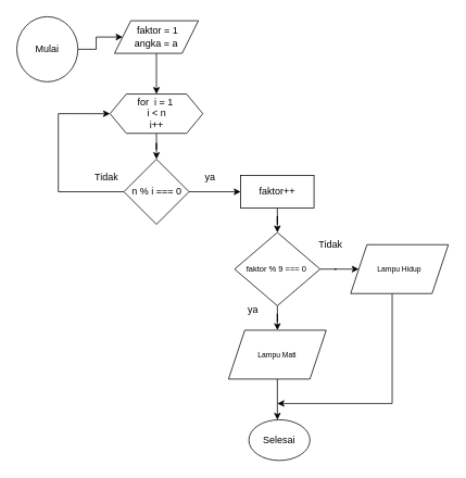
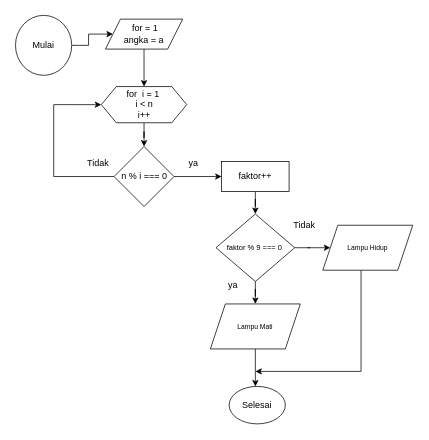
  <mxCell id="0" />
  <mxCell id="1" parent="0" />
  <mxCell id="2" value="" style="edgeStyle=orthogonalEdgeStyle;rounded=0;orthogonalLoop=1;jettySize=auto;html=1;" edge="1" parent="1" source="3" target="5"><mxGeometry relative="1" as="geometry" /></mxCell>
  <mxCell id="3" value="Mulai" style="ellipse;whiteSpace=wrap;html=1;" vertex="1" parent="1"><mxGeometry x="20" y="20" width="75" height="80" as="geometry" /></mxCell>
  <mxCell id="4" style="edgeStyle=orthogonalEdgeStyle;rounded=0;orthogonalLoop=1;jettySize=auto;html=1;exitX=0.5;exitY=1;exitDx=0;exitDy=0;entryX=0.5;entryY=0;entryDx=0;entryDy=0;" edge="1" parent="1" source="5" target="7"><mxGeometry relative="1" as="geometry" /></mxCell>
- <mxCell id="5" value="&amp;nbsp;faktor = 1&lt;br&gt;angka = a" style="shape=parallelogram;perimeter=parallelogramPerimeter;whiteSpace=wrap;html=1;fixedSize=1;" vertex="1" parent="1"><mxGeometry x="140" y="25" width="103" height="40" as="geometry" /></mxCell>
+ <mxCell id="5" value="&amp;nbsp;for = 1&lt;br&gt;angka = a" style="shape=parallelogram;perimeter=parallelogramPerimeter;whiteSpace=wrap;html=1;fixedSize=1;" vertex="1" parent="1"><mxGeometry x="140" y="25" width="103" height="40" as="geometry" /></mxCell>
  <mxCell id="6" value="" style="edgeStyle=orthogonalEdgeStyle;rounded=0;orthogonalLoop=1;jettySize=auto;html=1;" edge="1" parent="1" source="7" target="10"><mxGeometry relative="1" as="geometry" /></mxCell>
  <mxCell id="7" value="for&amp;nbsp; i = 1&amp;nbsp;&lt;br&gt;i &amp;lt; n&lt;br&gt;i++&lt;br&gt;" style="shape=hexagon;perimeter=hexagonPerimeter2;whiteSpace=wrap;html=1;fixedSize=1;" vertex="1" parent="1"><mxGeometry x="134.5" y="115" width="114" height="48.26" as="geometry" /></mxCell>
  <mxCell id="8" value="" style="edgeStyle=orthogonalEdgeStyle;rounded=0;orthogonalLoop=1;jettySize=auto;html=1;" edge="1" parent="1" source="10" target="12"><mxGeometry relative="1" as="geometry" /></mxCell>
  <mxCell id="9" style="edgeStyle=orthogonalEdgeStyle;rounded=0;orthogonalLoop=1;jettySize=auto;html=1;entryX=0;entryY=0.5;entryDx=0;entryDy=0;" edge="1" parent="1" source="10" target="7"><mxGeometry relative="1" as="geometry"><mxPoint x="70" y="135" as="targetPoint" /><Array as="points"><mxPoint x="71" y="235" /><mxPoint x="71" y="139" /></Array></mxGeometry></mxCell>
  <mxCell id="10" value="n % i === 0" style="rhombus;whiteSpace=wrap;html=1;" vertex="1" parent="1"><mxGeometry x="151.5" y="195" width="80" height="80" as="geometry" /></mxCell>
  <mxCell id="11" value="" style="edgeStyle=orthogonalEdgeStyle;rounded=0;orthogonalLoop=1;jettySize=auto;html=1;" edge="1" parent="1" source="12" target="15"><mxGeometry relative="1" as="geometry" /></mxCell>
  <mxCell id="12" value="faktor++" style="rounded=0;whiteSpace=wrap;html=1;" vertex="1" parent="1"><mxGeometry x="295" y="215" width="90" height="40" as="geometry" /></mxCell>
  <mxCell id="13" value="" style="edgeStyle=orthogonalEdgeStyle;rounded=0;orthogonalLoop=1;jettySize=auto;html=1;" edge="1" parent="1" source="15" target="19"><mxGeometry relative="1" as="geometry" /></mxCell>
  <mxCell id="14" value="" style="edgeStyle=orthogonalEdgeStyle;rounded=0;orthogonalLoop=1;jettySize=auto;html=1;" edge="1" parent="1" source="15" target="17"><mxGeometry relative="1" as="geometry" /></mxCell>
  <mxCell id="15" value="&lt;font style=&quot;font-size: 10px;&quot;&gt;faktor % 9 === 0&amp;nbsp;&lt;/font&gt;" style="rhombus;whiteSpace=wrap;html=1;" vertex="1" parent="1"><mxGeometry x="287.5" y="285" width="105" height="90" as="geometry" /></mxCell>
  <mxCell id="16" style="edgeStyle=orthogonalEdgeStyle;rounded=0;orthogonalLoop=1;jettySize=auto;html=1;" edge="1" parent="1" source="17"><mxGeometry relative="1" as="geometry"><mxPoint x="340" y="495" as="targetPoint" /><Array as="points"><mxPoint x="481" y="495" /><mxPoint x="340" y="495" /></Array></mxGeometry></mxCell>
  <mxCell id="17" value="&lt;font style=&quot;font-size: 9px;&quot;&gt;Lampu Hidup&lt;/font&gt;" style="shape=parallelogram;perimeter=parallelogramPerimeter;whiteSpace=wrap;html=1;fixedSize=1;" vertex="1" parent="1"><mxGeometry x="430" y="300" width="120" height="60" as="geometry" /></mxCell>
  <mxCell id="18" value="" style="edgeStyle=orthogonalEdgeStyle;rounded=0;orthogonalLoop=1;jettySize=auto;html=1;" edge="1" parent="1" source="19" target="20"><mxGeometry relative="1" as="geometry"><Array as="points"><mxPoint x="340" y="525" /><mxPoint x="340" y="525" /></Array></mxGeometry></mxCell>
  <mxCell id="19" value="&lt;font style=&quot;font-size: 9px;&quot;&gt;Lampu Mati&lt;/font&gt;" style="shape=parallelogram;perimeter=parallelogramPerimeter;whiteSpace=wrap;html=1;fixedSize=1;" vertex="1" parent="1"><mxGeometry x="280" y="405" width="120" height="60" as="geometry" /></mxCell>
  <mxCell id="20" value="Selesai" style="ellipse;whiteSpace=wrap;html=1;" vertex="1" parent="1"><mxGeometry x="305" y="515" width="75" height="50" as="geometry" /></mxCell>
  <mxCell id="21" value="Tidak" style="text;html=1;align=center;verticalAlign=middle;resizable=0;points=[];autosize=1;strokeColor=none;fillColor=none;" vertex="1" parent="1"><mxGeometry x="105" y="203" width="50" height="30" as="geometry" /></mxCell>
  <mxCell id="22" value="ya" style="text;html=1;align=center;verticalAlign=middle;resizable=0;points=[];autosize=1;strokeColor=none;fillColor=none;" vertex="1" parent="1"><mxGeometry x="236.5" y="203" width="40" height="30" as="geometry" /></mxCell>
  <mxCell id="23" value="Tidak" style="text;html=1;align=center;verticalAlign=middle;resizable=0;points=[];autosize=1;strokeColor=none;fillColor=none;" vertex="1" parent="1"><mxGeometry x="380" y="285" width="50" height="30" as="geometry" /></mxCell>
  <mxCell id="24" value="ya" style="text;html=1;align=center;verticalAlign=middle;resizable=0;points=[];autosize=1;strokeColor=none;fillColor=none;" vertex="1" parent="1"><mxGeometry x="290" y="365" width="40" height="30" as="geometry" /></mxCell>
